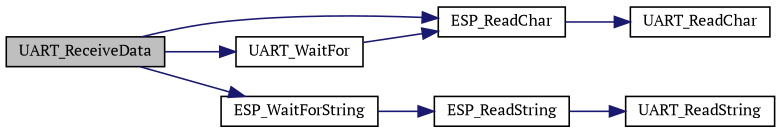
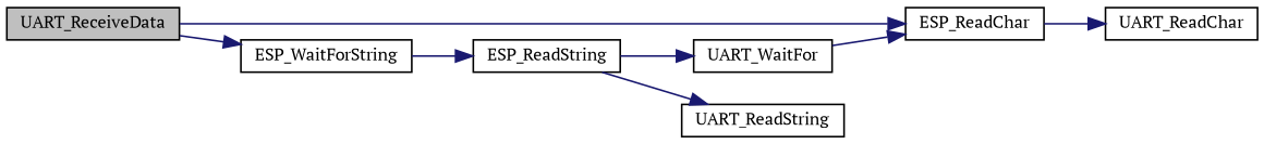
  digraph {
    fontname="PT Serif"
    rankdir=LR
    node [color=black fillcolor=white fontname="PT Serif" fontsize=10 shape=record style=filled]
    edge [color=midnightblue fontname="PT Serif" fontsize=10 labelfontname=Helvetica labelfontsize=10 style=solid]
    n1 [fillcolor=grey75 fontcolor=black height=0.2 label=UART_ReceiveData width=0.4]
    n2 [height=0.2 label=ESP_ReadChar width=0.4]
    n3 [height=0.2 label=UART_WaitFor width=0.4]
    n4 [height=0.2 label=ESP_WaitForString width=0.4]
    n5 [height=0.2 label=UART_ReadChar width=0.4]
    n6 [height=0.2 label=ESP_ReadString width=0.4]
    n7 [height=0.2 label=UART_ReadString width=0.4]
    n1 -> n2
-   n1 -> n3
+   n6 -> n3
    n1 -> n4
    n2 -> n5
    n3 -> n2
    n4 -> n6
    n6 -> n7
  }
